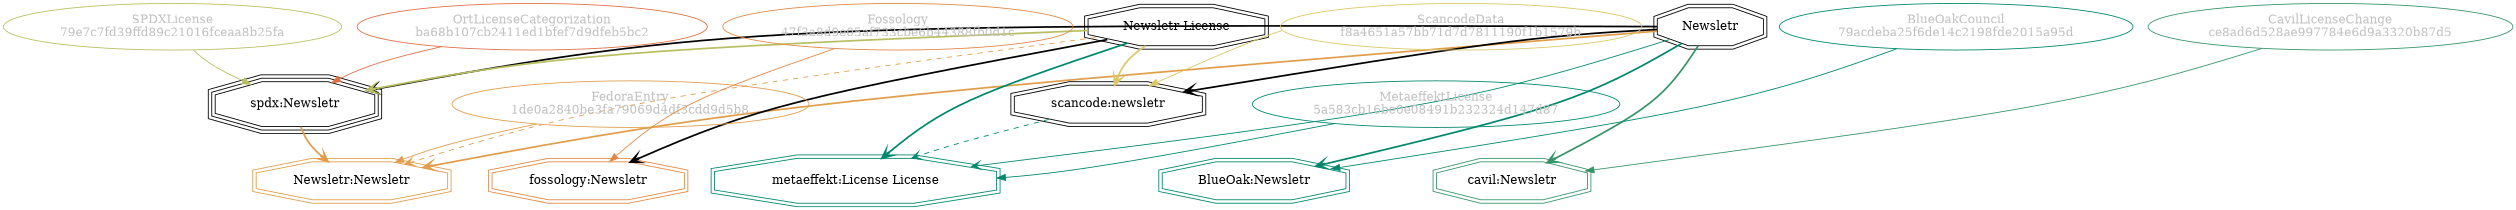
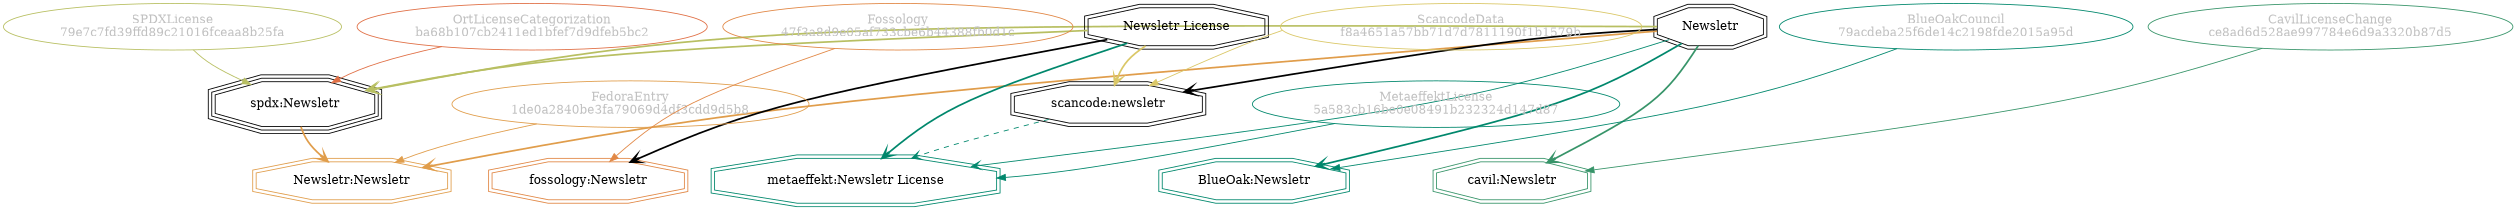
  strict digraph {
    splines=curved
    node [shape=ellipse]
    edge [color="#00876c" weight=0.5 arrowhead=vee style=bold]
    n1 [color="#b8bf62" fillcolor="beige;1" fontcolor=gray label="SPDXLicense\n79e7c7fd39ffd89c21016fceaa8b25fa"]
    n2 [label="spdx:Newsletr" shape=tripleoctagon]
    n3 [color="#e09d4b" label="Newsletr:Newsletr" shape=doubleoctagon]
-   n4 [color="#00876c" label="metaeffekt:License License" shape=doubleoctagon]
+   n4 [color="#00876c" label="metaeffekt:Newsletr License" shape=doubleoctagon]
    n5 [label=Newsletr shape=doubleoctagon]
    n6 [color="#00876c" label="BlueOak:Newsletr" shape=doubleoctagon]
    n7 [label="scancode:newsletr" shape=doubleoctagon]
    n8 [color="#379469" label="cavil:Newsletr" shape=doubleoctagon]
    n9 [color="#e18745" label="fossology:Newsletr" shape=doubleoctagon]
    n10 [label="Newsletr License" shape=doubleoctagon]
    n11 [color="#e09d4b" fillcolor="beige;1" fontcolor=gray label="FedoraEntry\n1de0a2840be3fa79069d4df3cdd9d5b8"]
    n12 [color="#00876c" fillcolor="beige;1" fontcolor=gray label="BlueOakCouncil\n79acdeba25f6de14c2198fde2015a95d"]
    n13 [color="#dac767" fillcolor="beige;1" fontcolor=gray label="ScancodeData\nf8a4651a57bb71d7d7811190f1b1579b"]
    n14 [color="#e18745" fillcolor="beige;1" fontcolor=gray label="Fossology\n47f3a8d9e05af733cbe6b44388fb0d1c"]
    n15 [color="#e06f45" fillcolor="beige;1" fontcolor=gray label="OrtLicenseCategorization\nba68b107cb2411ed1bfef7d9dfeb5bc2"]
    n16 [color="#379469" fillcolor="beige;1" fontcolor=gray label="CavilLicenseChange\nce8ad6d528ae997784e6d9a3320b87d5"]
    n17 [color="#00876c" fillcolor="beige;1" fontcolor=gray label="MetaeffektLicense\n5a583cb16be0e08491b232324d147d87"]
    n1 -> n2 [color="#b8bf62" arrowhead="" style=""]
    n2 -> n3 [color="#e09d4b" weight=0.7]
-   n5 -> n2 [weight=0.7 color=""]
+   n5 -> n2 [weight=0.7 color="#b8bf62"]
    n5 -> n3 [color="#e09d4b" weight=0.7]
    n5 -> n4 [style=solid]
    n5 -> n6 [weight=0.7]
    n5 -> n7 [weight=0.7 color=""]
    n5 -> n8 [color="#379469" weight=0.7]
    n7 -> n4 [style=dashed]
    n10 -> n2 [color="#b8bf62" weight=0.7]
-   n10 -> n3 [color="#e09d4b" style=dashed]
    n10 -> n4 [weight=0.7]
    n10 -> n7 [color="#dac767" weight=0.7]
    n10 -> n9 [color=black weight=0.7]
    n11 -> n3 [color="#e09d4b" arrowhead="" style=""]
    n12 -> n6 [arrowhead="" style=""]
    n13 -> n7 [color="#dac767" arrowhead="" style=""]
    n14 -> n9 [color="#e18745" arrowhead="" style=""]
    n15 -> n2 [color="#e06f45" arrowhead="" style=""]
    n16 -> n8 [color="#379469" arrowhead="" style=""]
    n17 -> n4 [arrowhead="" style=""]
  }
